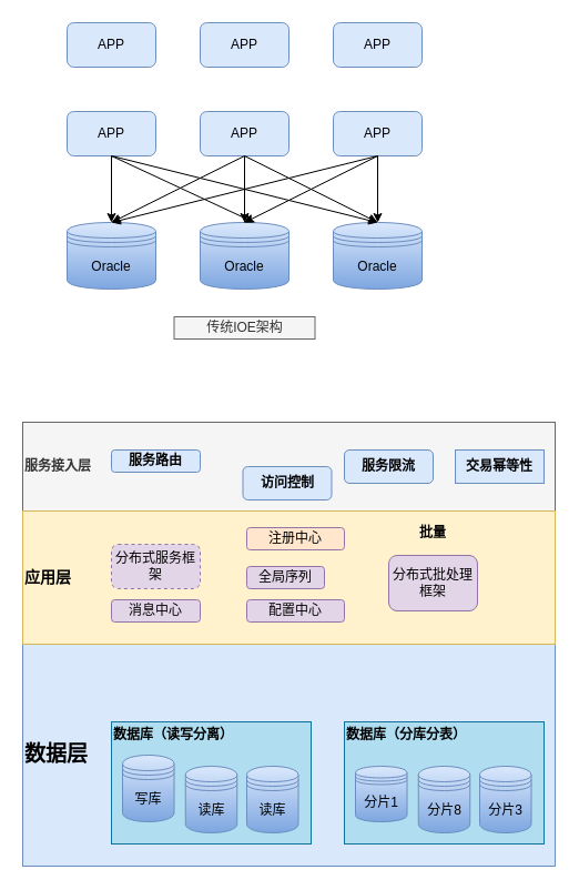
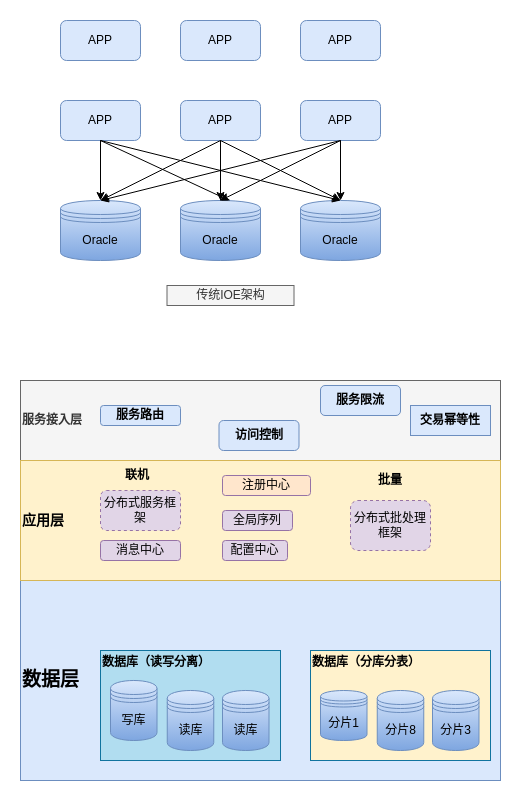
  <mxCell id="0" />
  <mxCell id="1" parent="0" />
  <mxCell id="2" value="&lt;b&gt;&lt;font style=&quot;font-size: 19px&quot;&gt;数据层&lt;/font&gt;&lt;/b&gt;" style="rounded=0;whiteSpace=wrap;html=1;align=left;fillColor=#dae8fc;strokeColor=#6c8ebf;" vertex="1" parent="1"><mxGeometry x="20" y="580" width="480" height="200" as="geometry" /></mxCell>
  <mxCell id="3" value="APP" style="rounded=1;whiteSpace=wrap;html=1;fillColor=#dae8fc;strokeColor=#6c8ebf;" vertex="1" parent="1"><mxGeometry x="60" y="20" width="80" height="40" as="geometry" /></mxCell>
  <mxCell id="4" value="APP" style="rounded=1;whiteSpace=wrap;html=1;fillColor=#dae8fc;strokeColor=#6c8ebf;" vertex="1" parent="1"><mxGeometry x="180" y="20" width="80" height="40" as="geometry" /></mxCell>
  <mxCell id="5" value="APP" style="rounded=1;whiteSpace=wrap;html=1;fillColor=#dae8fc;strokeColor=#6c8ebf;" vertex="1" parent="1"><mxGeometry x="300" y="20" width="80" height="40" as="geometry" /></mxCell>
  <mxCell id="6" value="Oracle" style="shape=datastore;whiteSpace=wrap;html=1;gradientColor=#7ea6e0;fillColor=#dae8fc;strokeColor=#6c8ebf;" vertex="1" parent="1"><mxGeometry x="60" y="200" width="80" height="60" as="geometry" /></mxCell>
  <mxCell id="7" value="Oracle" style="shape=datastore;whiteSpace=wrap;html=1;gradientColor=#7ea6e0;fillColor=#dae8fc;strokeColor=#6c8ebf;" vertex="1" parent="1"><mxGeometry x="180" y="200" width="80" height="60" as="geometry" /></mxCell>
  <mxCell id="8" value="Oracle" style="shape=datastore;whiteSpace=wrap;html=1;gradientColor=#7ea6e0;fillColor=#dae8fc;strokeColor=#6c8ebf;" vertex="1" parent="1"><mxGeometry x="300" y="200" width="80" height="60" as="geometry" /></mxCell>
  <mxCell id="9" value="APP" style="rounded=1;whiteSpace=wrap;html=1;fillColor=#dae8fc;strokeColor=#6c8ebf;" vertex="1" parent="1"><mxGeometry x="60" y="100" width="80" height="40" as="geometry" /></mxCell>
  <mxCell id="10" value="APP" style="rounded=1;whiteSpace=wrap;html=1;fillColor=#dae8fc;strokeColor=#6c8ebf;" vertex="1" parent="1"><mxGeometry x="180" y="100" width="80" height="40" as="geometry" /></mxCell>
  <mxCell id="11" value="APP" style="rounded=1;whiteSpace=wrap;html=1;fillColor=#dae8fc;strokeColor=#6c8ebf;" vertex="1" parent="1"><mxGeometry x="300" y="100" width="80" height="40" as="geometry" /></mxCell>
  <mxCell id="12" value="" style="endArrow=classic;html=1;exitX=0.5;exitY=1;exitDx=0;exitDy=0;entryX=0.5;entryY=0;entryDx=0;entryDy=0;" edge="1" parent="1" source="9" target="6"><mxGeometry width="50" height="50" relative="1" as="geometry"><mxPoint x="-30" y="310" as="sourcePoint" /><mxPoint x="20" y="260" as="targetPoint" /></mxGeometry></mxCell>
  <mxCell id="13" value="" style="endArrow=classic;html=1;exitX=0.5;exitY=1;exitDx=0;exitDy=0;entryX=0.605;entryY=-0.003;entryDx=0;entryDy=0;entryPerimeter=0;" edge="1" parent="1" source="9" target="7"><mxGeometry width="50" height="50" relative="1" as="geometry"><mxPoint x="-90" y="260" as="sourcePoint" /><mxPoint x="-40" y="210" as="targetPoint" /></mxGeometry></mxCell>
  <mxCell id="14" value="" style="endArrow=classic;html=1;exitX=0.5;exitY=1;exitDx=0;exitDy=0;entryX=0.5;entryY=0;entryDx=0;entryDy=0;" edge="1" parent="1" source="9" target="8"><mxGeometry width="50" height="50" relative="1" as="geometry"><mxPoint x="-80" y="240" as="sourcePoint" /><mxPoint x="-30" y="190" as="targetPoint" /></mxGeometry></mxCell>
  <mxCell id="15" value="" style="endArrow=classic;html=1;exitX=0.5;exitY=1;exitDx=0;exitDy=0;entryX=0.5;entryY=0;entryDx=0;entryDy=0;" edge="1" parent="1" source="10" target="6"><mxGeometry width="50" height="50" relative="1" as="geometry"><mxPoint x="10" y="360" as="sourcePoint" /><mxPoint x="60" y="310" as="targetPoint" /></mxGeometry></mxCell>
  <mxCell id="16" value="" style="endArrow=classic;html=1;exitX=0.5;exitY=1;exitDx=0;exitDy=0;" edge="1" parent="1" source="10"><mxGeometry width="50" height="50" relative="1" as="geometry"><mxPoint x="60" y="380" as="sourcePoint" /><mxPoint x="220" y="200" as="targetPoint" /></mxGeometry></mxCell>
  <mxCell id="17" value="" style="endArrow=classic;html=1;exitX=0.5;exitY=1;exitDx=0;exitDy=0;entryX=0.5;entryY=0;entryDx=0;entryDy=0;" edge="1" parent="1" source="10" target="8"><mxGeometry width="50" height="50" relative="1" as="geometry"><mxPoint x="180" y="410" as="sourcePoint" /><mxPoint x="230" y="360" as="targetPoint" /></mxGeometry></mxCell>
  <mxCell id="18" value="" style="endArrow=classic;html=1;exitX=0.5;exitY=1;exitDx=0;exitDy=0;entryX=0.5;entryY=0;entryDx=0;entryDy=0;" edge="1" parent="1" source="11" target="6"><mxGeometry width="50" height="50" relative="1" as="geometry"><mxPoint x="160" y="400" as="sourcePoint" /><mxPoint x="210" y="350" as="targetPoint" /></mxGeometry></mxCell>
  <mxCell id="19" value="" style="endArrow=classic;html=1;entryX=0.5;entryY=0;entryDx=0;entryDy=0;" edge="1" parent="1" target="7"><mxGeometry width="50" height="50" relative="1" as="geometry"><mxPoint x="340" y="140" as="sourcePoint" /><mxPoint x="240" y="360" as="targetPoint" /></mxGeometry></mxCell>
  <mxCell id="20" value="" style="endArrow=classic;html=1;exitX=0.5;exitY=1;exitDx=0;exitDy=0;" edge="1" parent="1" source="11"><mxGeometry width="50" height="50" relative="1" as="geometry"><mxPoint x="310" y="430" as="sourcePoint" /><mxPoint x="340" y="200" as="targetPoint" /></mxGeometry></mxCell>
- <mxCell id="21" value="传统IOE架构" style="text;html=1;strokeColor=#666666;fillColor=#f5f5f5;align=center;verticalAlign=middle;whiteSpace=wrap;rounded=0;fontColor=#333333;" vertex="1" parent="1"><mxGeometry x="156.5" y="285" width="127" height="20" as="geometry" /></mxCell>
+ <mxCell id="21" value="传统IOE架构" style="text;html=1;strokeColor=#666666;fillColor=#f5f5f5;align=center;verticalAlign=middle;whiteSpace=wrap;rounded=0;fontColor=#333333;" vertex="1" parent="1"><mxGeometry x="166.5" y="285" width="127" height="20" as="geometry" /></mxCell>
  <mxCell id="22" value="&lt;b&gt;服务接入层&lt;/b&gt;" style="rounded=0;whiteSpace=wrap;html=1;align=left;fillColor=#f5f5f5;strokeColor=#666666;fontColor=#333333;" vertex="1" parent="1"><mxGeometry x="20" y="380" width="480" height="80" as="geometry" /></mxCell>
  <mxCell id="23" value="&lt;b&gt;&lt;font style=&quot;font-size: 14px&quot;&gt;应用层&lt;/font&gt;&lt;/b&gt;" style="rounded=0;whiteSpace=wrap;html=1;align=left;fillColor=#fff2cc;strokeColor=#d6b656;" vertex="1" parent="1"><mxGeometry x="20" y="460" width="480" height="120" as="geometry" /></mxCell>
  <mxCell id="24" value="服务路由" style="rounded=1;whiteSpace=wrap;html=1;fillColor=#dae8fc;strokeColor=#6c8ebf;fontStyle=1" vertex="1" parent="1"><mxGeometry x="100" y="405" width="80" height="20" as="geometry" /></mxCell>
  <mxCell id="25" value="访问控制" style="rounded=1;whiteSpace=wrap;html=1;fillColor=#dae8fc;strokeColor=#6c8ebf;fontStyle=1" vertex="1" parent="1"><mxGeometry x="218.5" y="420" width="80" height="30" as="geometry" /></mxCell>
- <mxCell id="26" value="服务限流" style="rounded=1;whiteSpace=wrap;html=1;fillColor=#dae8fc;strokeColor=#6c8ebf;fontStyle=1" vertex="1" parent="1"><mxGeometry x="310" y="405" width="80" height="30" as="geometry" /></mxCell>
+ <mxCell id="26" value="服务限流" style="rounded=1;whiteSpace=wrap;html=1;fillColor=#dae8fc;strokeColor=#6c8ebf;fontStyle=1" vertex="1" parent="1"><mxGeometry x="320" y="385" width="80" height="30" as="geometry" /></mxCell>
  <mxCell id="27" value="交易幂等性" style="whiteSpace=wrap;html=1;fillColor=#dae8fc;strokeColor=#6c8ebf;fontStyle=1;rounded=0;" vertex="1" parent="1"><mxGeometry x="410" y="405" width="80" height="30" as="geometry" /></mxCell>
  <mxCell id="28" value="分布式服务框架" style="rounded=1;whiteSpace=wrap;html=1;fillColor=#e1d5e7;strokeColor=#9673a6;dashed=1;" vertex="1" parent="1"><mxGeometry x="100" y="490" width="80" height="40" as="geometry" /></mxCell>
  <mxCell id="29" value="消息中心" style="rounded=1;whiteSpace=wrap;html=1;fillColor=#e1d5e7;strokeColor=#9673a6;" vertex="1" parent="1"><mxGeometry x="100" y="540" width="80" height="20" as="geometry" /></mxCell>
- <mxCell id="30" value="分布式批处理框架" style="rounded=1;whiteSpace=wrap;html=1;fillColor=#e1d5e7;strokeColor=#9673a6;" vertex="1" parent="1"><mxGeometry x="350" y="500" width="80" height="50" as="geometry" /></mxCell>
+ <mxCell id="30" value="分布式批处理框架" style="rounded=1;whiteSpace=wrap;html=1;fillColor=#e1d5e7;strokeColor=#9673a6;dashed=1;" vertex="1" parent="1"><mxGeometry x="350" y="500" width="80" height="50" as="geometry" /></mxCell>
  <mxCell id="31" value="注册中心" style="rounded=1;whiteSpace=wrap;html=1;fillColor=#ffe6cc;strokeColor=#9673a6;" vertex="1" parent="1"><mxGeometry x="222" y="475" width="88" height="20" as="geometry" /></mxCell>
  <mxCell id="32" value="&lt;b&gt;批量&lt;/b&gt;" style="text;html=1;strokeColor=none;fillColor=none;align=center;verticalAlign=middle;whiteSpace=wrap;rounded=0;" vertex="1" parent="1"><mxGeometry x="370" y="470" width="40" height="20" as="geometry" /></mxCell>
  <mxCell id="33" value="全局序列" style="rounded=1;whiteSpace=wrap;html=1;fillColor=#e1d5e7;strokeColor=#9673a6;" vertex="1" parent="1"><mxGeometry x="222" y="510" width="70" height="20" as="geometry" /></mxCell>
- <mxCell id="34" value="配置中心" style="rounded=1;whiteSpace=wrap;html=1;fillColor=#e1d5e7;strokeColor=#9673a6;" vertex="1" parent="1"><mxGeometry x="222" y="540" width="88" height="20" as="geometry" /></mxCell>
+ <mxCell id="34" value="配置中心" style="rounded=1;whiteSpace=wrap;html=1;fillColor=#e1d5e7;strokeColor=#9673a6;" vertex="1" parent="1"><mxGeometry x="222" y="540" width="65" height="20" as="geometry" /></mxCell>
+ <mxCell id="35" value="&lt;b&gt;联机&lt;/b&gt;" style="text;html=1;strokeColor=none;fillColor=none;align=center;verticalAlign=middle;whiteSpace=wrap;rounded=0;" vertex="1" parent="1"><mxGeometry x="116.5" y="465" width="40" height="20" as="geometry" /></mxCell>
  <mxCell id="36" value="&lt;div style=&quot;text-align: center&quot;&gt;&lt;b&gt;&lt;span&gt;数据库（读写分离&lt;/span&gt;&lt;span&gt;）&lt;/span&gt;&lt;/b&gt;&lt;/div&gt;&lt;div style=&quot;text-align: center&quot;&gt;&lt;span&gt;&lt;b&gt;&lt;br&gt;&lt;/b&gt;&lt;/span&gt;&lt;/div&gt;&lt;div style=&quot;text-align: center&quot;&gt;&lt;span&gt;&lt;b&gt;&lt;br&gt;&lt;/b&gt;&lt;/span&gt;&lt;/div&gt;&lt;div style=&quot;text-align: center&quot;&gt;&lt;span&gt;&lt;b&gt;&lt;br&gt;&lt;/b&gt;&lt;/span&gt;&lt;/div&gt;&lt;div style=&quot;text-align: center&quot;&gt;&lt;span&gt;&lt;b&gt;&lt;br&gt;&lt;/b&gt;&lt;/span&gt;&lt;/div&gt;&lt;div style=&quot;text-align: center&quot;&gt;&lt;span&gt;&lt;b&gt;&lt;br&gt;&lt;/b&gt;&lt;/span&gt;&lt;/div&gt;&lt;div style=&quot;text-align: center&quot;&gt;&lt;span&gt;&lt;br&gt;&lt;/span&gt;&lt;/div&gt;" style="rounded=0;whiteSpace=wrap;html=1;fillColor=#b1ddf0;strokeColor=#10739e;align=left;" vertex="1" parent="1"><mxGeometry x="100" y="650" width="180" height="110" as="geometry" /></mxCell>
  <mxCell id="37" value="写库" style="shape=datastore;whiteSpace=wrap;html=1;gradientColor=#7ea6e0;fillColor=#dae8fc;strokeColor=#6c8ebf;" vertex="1" parent="1"><mxGeometry x="110" y="680" width="46.5" height="60" as="geometry" /></mxCell>
  <mxCell id="38" value="读库" style="shape=datastore;whiteSpace=wrap;html=1;gradientColor=#7ea6e0;fillColor=#dae8fc;strokeColor=#6c8ebf;" vertex="1" parent="1"><mxGeometry x="166.75" y="690" width="46.5" height="60" as="geometry" /></mxCell>
  <mxCell id="39" value="读库" style="shape=datastore;whiteSpace=wrap;html=1;gradientColor=#7ea6e0;fillColor=#dae8fc;strokeColor=#6c8ebf;" vertex="1" parent="1"><mxGeometry x="222" y="690" width="46.5" height="60" as="geometry" /></mxCell>
- <mxCell id="40" value="&lt;div style=&quot;text-align: center&quot;&gt;&lt;b&gt;&lt;span&gt;数据库（分库分表&lt;/span&gt;&lt;span&gt;）&lt;/span&gt;&lt;/b&gt;&lt;/div&gt;&lt;div style=&quot;text-align: center&quot;&gt;&lt;span&gt;&lt;b&gt;&lt;br&gt;&lt;/b&gt;&lt;/span&gt;&lt;/div&gt;&lt;div style=&quot;text-align: center&quot;&gt;&lt;span&gt;&lt;b&gt;&lt;br&gt;&lt;/b&gt;&lt;/span&gt;&lt;/div&gt;&lt;div style=&quot;text-align: center&quot;&gt;&lt;span&gt;&lt;b&gt;&lt;br&gt;&lt;/b&gt;&lt;/span&gt;&lt;/div&gt;&lt;div style=&quot;text-align: center&quot;&gt;&lt;span&gt;&lt;b&gt;&lt;br&gt;&lt;/b&gt;&lt;/span&gt;&lt;/div&gt;&lt;div style=&quot;text-align: center&quot;&gt;&lt;span&gt;&lt;b&gt;&lt;br&gt;&lt;/b&gt;&lt;/span&gt;&lt;/div&gt;&lt;div style=&quot;text-align: center&quot;&gt;&lt;span&gt;&lt;br&gt;&lt;/span&gt;&lt;/div&gt;" style="rounded=0;whiteSpace=wrap;html=1;fillColor=#b1ddf0;strokeColor=#10739e;align=left;" vertex="1" parent="1"><mxGeometry x="310" y="650" width="180" height="110" as="geometry" /></mxCell>
+ <mxCell id="40" value="&lt;div style=&quot;text-align: center&quot;&gt;&lt;b&gt;&lt;span&gt;数据库（分库分表&lt;/span&gt;&lt;span&gt;）&lt;/span&gt;&lt;/b&gt;&lt;/div&gt;&lt;div style=&quot;text-align: center&quot;&gt;&lt;span&gt;&lt;b&gt;&lt;br&gt;&lt;/b&gt;&lt;/span&gt;&lt;/div&gt;&lt;div style=&quot;text-align: center&quot;&gt;&lt;span&gt;&lt;b&gt;&lt;br&gt;&lt;/b&gt;&lt;/span&gt;&lt;/div&gt;&lt;div style=&quot;text-align: center&quot;&gt;&lt;span&gt;&lt;b&gt;&lt;br&gt;&lt;/b&gt;&lt;/span&gt;&lt;/div&gt;&lt;div style=&quot;text-align: center&quot;&gt;&lt;span&gt;&lt;b&gt;&lt;br&gt;&lt;/b&gt;&lt;/span&gt;&lt;/div&gt;&lt;div style=&quot;text-align: center&quot;&gt;&lt;span&gt;&lt;b&gt;&lt;br&gt;&lt;/b&gt;&lt;/span&gt;&lt;/div&gt;&lt;div style=&quot;text-align: center&quot;&gt;&lt;span&gt;&lt;br&gt;&lt;/span&gt;&lt;/div&gt;" style="rounded=0;whiteSpace=wrap;html=1;fillColor=#fff2cc;strokeColor=#10739e;align=left;" vertex="1" parent="1"><mxGeometry x="310" y="650" width="180" height="110" as="geometry" /></mxCell>
  <mxCell id="41" value="分片1" style="shape=datastore;whiteSpace=wrap;html=1;gradientColor=#7ea6e0;fillColor=#dae8fc;strokeColor=#6c8ebf;" vertex="1" parent="1"><mxGeometry x="320" y="690" width="46.5" height="50" as="geometry" /></mxCell>
  <mxCell id="42" value="分片8" style="shape=datastore;whiteSpace=wrap;html=1;gradientColor=#7ea6e0;fillColor=#dae8fc;strokeColor=#6c8ebf;" vertex="1" parent="1"><mxGeometry x="376.75" y="690" width="46.5" height="60" as="geometry" /></mxCell>
  <mxCell id="43" value="分片3" style="shape=datastore;whiteSpace=wrap;html=1;gradientColor=#7ea6e0;fillColor=#dae8fc;strokeColor=#6c8ebf;" vertex="1" parent="1"><mxGeometry x="432" y="690" width="46.5" height="60" as="geometry" /></mxCell>
